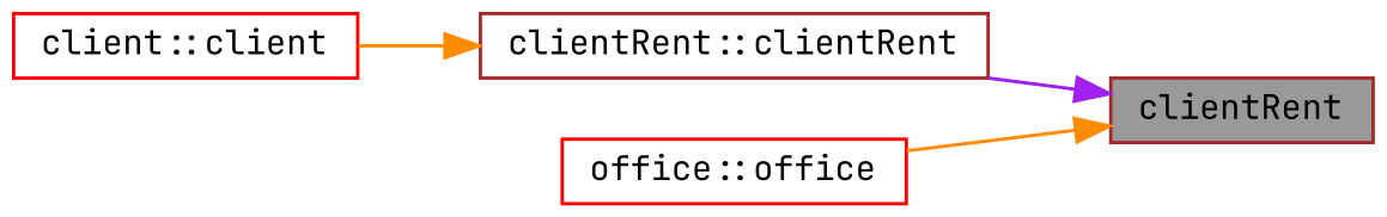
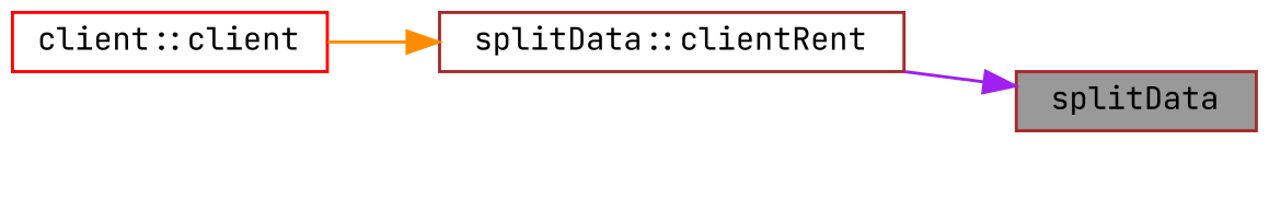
  digraph {
    fontname="JetBrains Mono"
    rankdir=RL
    node [color=brown fillcolor=white fontname="JetBrains Mono" fontsize=10 shape=box style=filled]
    edge [color=darkorange dir=back fontname="JetBrains Mono" fontsize=10 labelfontname=Helvetica labelfontsize=10 style=solid]
-   n1 [fillcolor=grey60 fontcolor=black height=0.2 label=clientRent width=0.4]
-   n2 [height=0.2 label="clientRent::clientRent" width=0.4]
-   n3 [color=red height=0.2 label="office::office" width=0.4]
+   n1 [fillcolor=grey60 fontcolor=black height=0.2 label=splitData width=0.4]
+   n2 [height=0.2 label="splitData::clientRent" width=0.4]
    n4 [color=red height=0.2 label="client::client" width=0.4]
    n1 -> n2 [color=purple]
-   n1 -> n3
    n2 -> n4
  }
